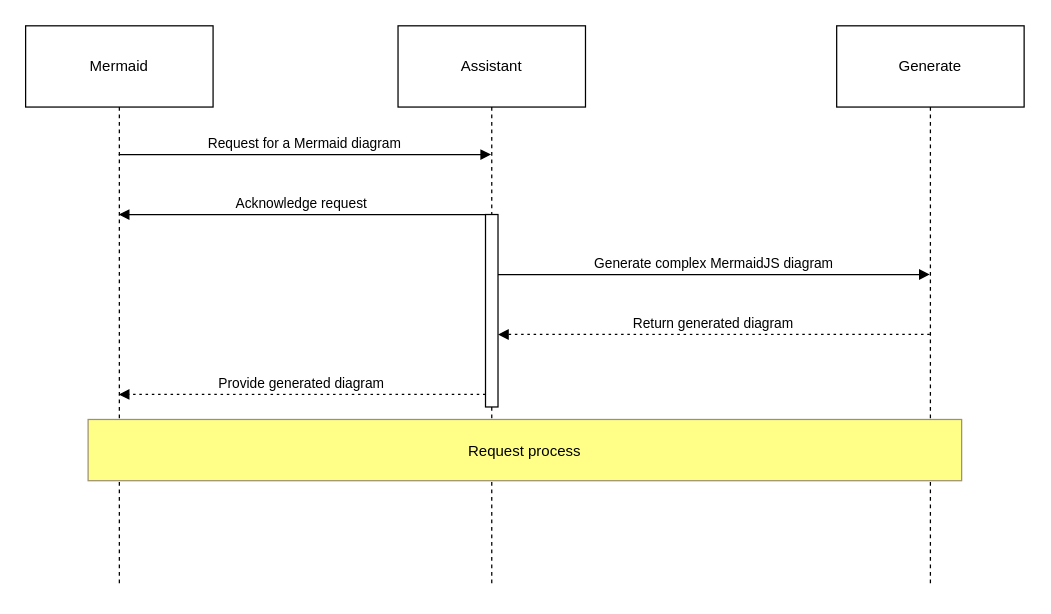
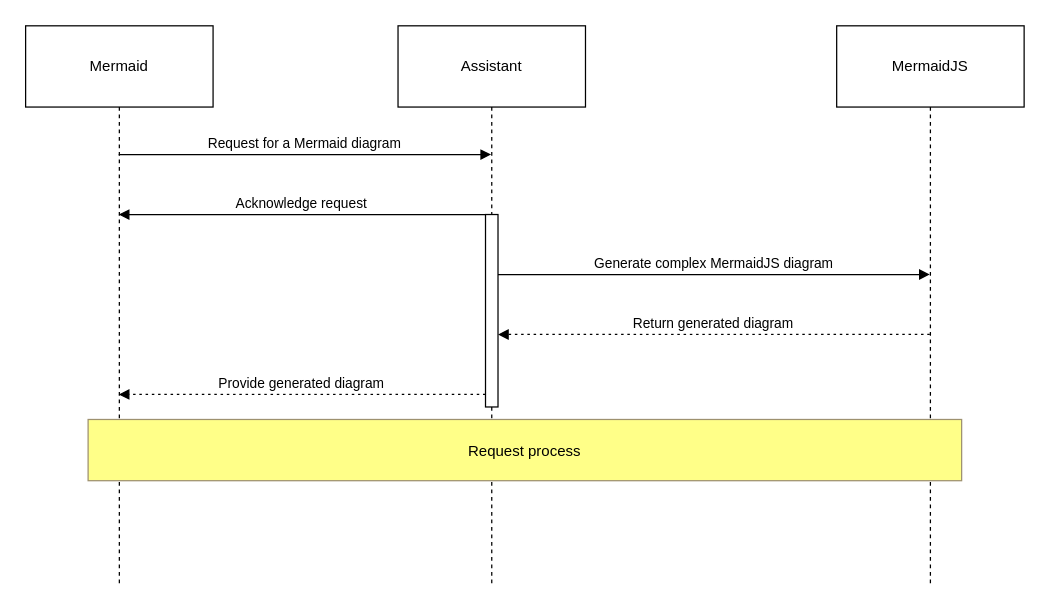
  <mxCell id="0" />
  <mxCell id="1" parent="0" />
  <mxCell id="2" value="Mermaid" style="shape=umlLifeline;perimeter=lifelinePerimeter;whiteSpace=wrap;container=1;dropTarget=0;collapsible=0;recursiveResize=0;outlineConnect=0;portConstraint=eastwest;newEdgeStyle={&quot;edgeStyle&quot;:&quot;elbowEdgeStyle&quot;,&quot;elbow&quot;:&quot;vertical&quot;,&quot;curved&quot;:0,&quot;rounded&quot;:0};size=65;" vertex="1" parent="1"><mxGeometry width="150" height="449" as="geometry" x="20" y="20" /></mxCell>
  <mxCell id="3" value="Assistant" style="shape=umlLifeline;perimeter=lifelinePerimeter;whiteSpace=wrap;container=1;dropTarget=0;collapsible=0;recursiveResize=0;outlineConnect=0;portConstraint=eastwest;newEdgeStyle={&quot;edgeStyle&quot;:&quot;elbowEdgeStyle&quot;,&quot;elbow&quot;:&quot;vertical&quot;,&quot;curved&quot;:0,&quot;rounded&quot;:0};size=65;" vertex="1" parent="1"><mxGeometry x="318" width="150" height="449" as="geometry" y="20" /></mxCell>
  <mxCell id="4" value="" style="points=[];perimeter=orthogonalPerimeter;outlineConnect=0;targetShapes=umlLifeline;portConstraint=eastwest;newEdgeStyle={&quot;edgeStyle&quot;:&quot;elbowEdgeStyle&quot;,&quot;elbow&quot;:&quot;vertical&quot;,&quot;curved&quot;:0,&quot;rounded&quot;:0}" vertex="1" parent="3"><mxGeometry x="70" y="151" width="10" height="154" as="geometry" /></mxCell>
- <mxCell id="5" value="Generate" style="shape=umlLifeline;perimeter=lifelinePerimeter;whiteSpace=wrap;container=1;dropTarget=0;collapsible=0;recursiveResize=0;outlineConnect=0;portConstraint=eastwest;newEdgeStyle={&quot;edgeStyle&quot;:&quot;elbowEdgeStyle&quot;,&quot;elbow&quot;:&quot;vertical&quot;,&quot;curved&quot;:0,&quot;rounded&quot;:0};size=65;" vertex="1" parent="1"><mxGeometry x="669" width="150" height="449" as="geometry" y="20" /></mxCell>
+ <mxCell id="5" value="MermaidJS" style="shape=umlLifeline;perimeter=lifelinePerimeter;whiteSpace=wrap;container=1;dropTarget=0;collapsible=0;recursiveResize=0;outlineConnect=0;portConstraint=eastwest;newEdgeStyle={&quot;edgeStyle&quot;:&quot;elbowEdgeStyle&quot;,&quot;elbow&quot;:&quot;vertical&quot;,&quot;curved&quot;:0,&quot;rounded&quot;:0};size=65;" vertex="1" parent="1"><mxGeometry x="669" width="150" height="449" as="geometry" y="20" /></mxCell>
  <mxCell id="6" value="Request for a Mermaid diagram" style="verticalAlign=bottom;edgeStyle=elbowEdgeStyle;elbow=vertical;curved=0;rounded=0;endArrow=block;" edge="1" parent="1" source="2" target="3"><mxGeometry relative="1" as="geometry"><Array as="points"><mxPoint x="253" y="123" /></Array></mxGeometry></mxCell>
  <mxCell id="7" value="Acknowledge request" style="verticalAlign=bottom;edgeStyle=elbowEdgeStyle;elbow=vertical;curved=0;rounded=0;endArrow=block;" edge="1" parent="1" source="4" target="2"><mxGeometry relative="1" as="geometry"><Array as="points"><mxPoint x="256" y="171" /></Array></mxGeometry></mxCell>
  <mxCell id="8" value="Generate complex MermaidJS diagram" style="verticalAlign=bottom;edgeStyle=elbowEdgeStyle;elbow=vertical;curved=0;rounded=0;endArrow=block;" edge="1" parent="1" source="4" target="5"><mxGeometry relative="1" as="geometry"><Array as="points"><mxPoint x="579" y="219" /></Array></mxGeometry></mxCell>
  <mxCell id="9" value="Return generated diagram" style="verticalAlign=bottom;edgeStyle=elbowEdgeStyle;elbow=vertical;curved=0;rounded=0;dashed=1;dashPattern=2 3;endArrow=block;" edge="1" parent="1" source="5" target="4"><mxGeometry relative="1" as="geometry"><Array as="points"><mxPoint x="582" y="267" /></Array></mxGeometry></mxCell>
  <mxCell id="10" value="Provide generated diagram" style="verticalAlign=bottom;edgeStyle=elbowEdgeStyle;elbow=vertical;curved=0;rounded=0;dashed=1;dashPattern=2 3;endArrow=block;" edge="1" parent="1" source="4" target="2"><mxGeometry relative="1" as="geometry"><Array as="points"><mxPoint x="254" y="315" /></Array></mxGeometry></mxCell>
  <mxCell id="11" value="Request process" style="fillColor=#ffff88;strokeColor=#9E916F;" vertex="1" parent="1"><mxGeometry x="70" y="335" width="699" height="49" as="geometry" /></mxCell>
